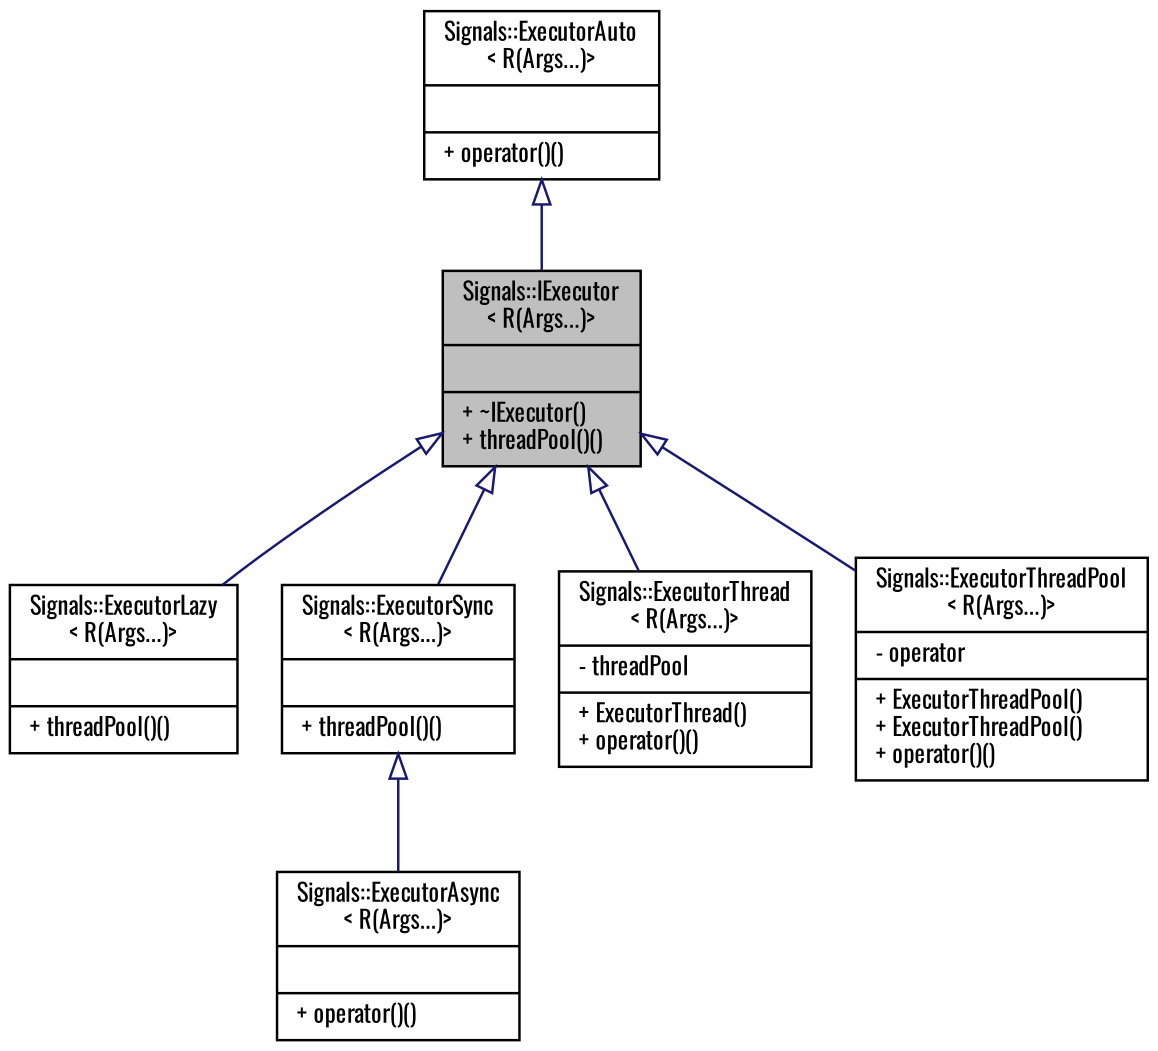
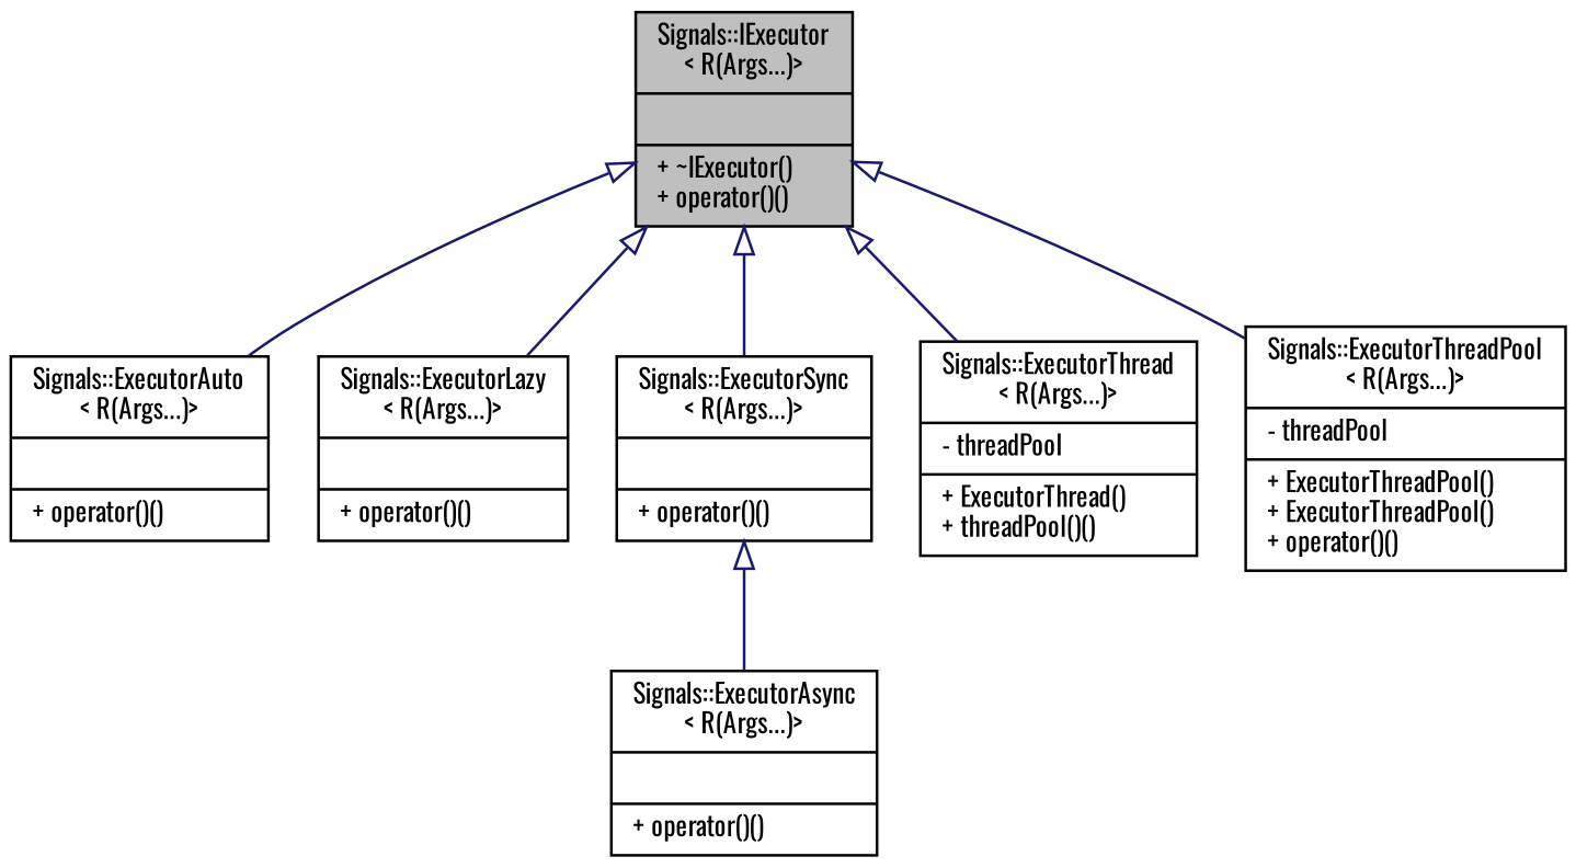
  digraph {
    fontname=Oswald
    node [color=black fillcolor=white fontname=Oswald fontsize=10 shape=record style=filled]
    edge [arrowtail=onormal color=midnightblue dir=back fontname=Oswald fontsize=10 labelfontname=Helvetica labelfontsize=10 style=solid]
-   n1 [fillcolor=grey75 fontcolor=black height=0.2 label="{Signals::IExecutor\l\< R(Args...)\>\n||+ ~IExecutor()\l+ threadPool()()\l}" width=0.4]
+   n1 [fillcolor=grey75 fontcolor=black height=0.2 label="{Signals::IExecutor\l\< R(Args...)\>\n||+ ~IExecutor()\l+ operator()()\l}" width=0.4]
    n2 [height=0.2 label="{Signals::ExecutorAuto\l\< R(Args...)\>\n||+ operator()()\l}" width=0.4]
-   n3 [height=0.2 label="{Signals::ExecutorLazy\l\< R(Args...)\>\n||+ threadPool()()\l}" width=0.4]
-   n4 [height=0.2 label="{Signals::ExecutorSync\l\< R(Args...)\>\n||+ threadPool()()\l}" width=0.4]
-   n5 [height=0.2 label="{Signals::ExecutorThread\l\< R(Args...)\>\n|- threadPool\l|+ ExecutorThread()\l+ operator()()\l}" width=0.4]
-   n6 [height=0.2 label="{Signals::ExecutorThreadPool\l\< R(Args...)\>\n|- operator\l|+ ExecutorThreadPool()\l+ ExecutorThreadPool()\l+ operator()()\l}" width=0.4]
+   n3 [height=0.2 label="{Signals::ExecutorLazy\l\< R(Args...)\>\n||+ operator()()\l}" width=0.4]
+   n4 [height=0.2 label="{Signals::ExecutorSync\l\< R(Args...)\>\n||+ operator()()\l}" width=0.4]
+   n5 [height=0.2 label="{Signals::ExecutorThread\l\< R(Args...)\>\n|- threadPool\l|+ ExecutorThread()\l+ threadPool()()\l}" width=0.4]
+   n6 [height=0.2 label="{Signals::ExecutorThreadPool\l\< R(Args...)\>\n|- threadPool\l|+ ExecutorThreadPool()\l+ ExecutorThreadPool()\l+ operator()()\l}" width=0.4]
    n7 [height=0.2 label="{Signals::ExecutorAsync\l\< R(Args...)\>\n||+ operator()()\l}" width=0.4]
-   n2 -> n1
+   n1 -> n2
    n1 -> n3
    n1 -> n4
    n1 -> n5
    n1 -> n6
    n4 -> n7
  }
